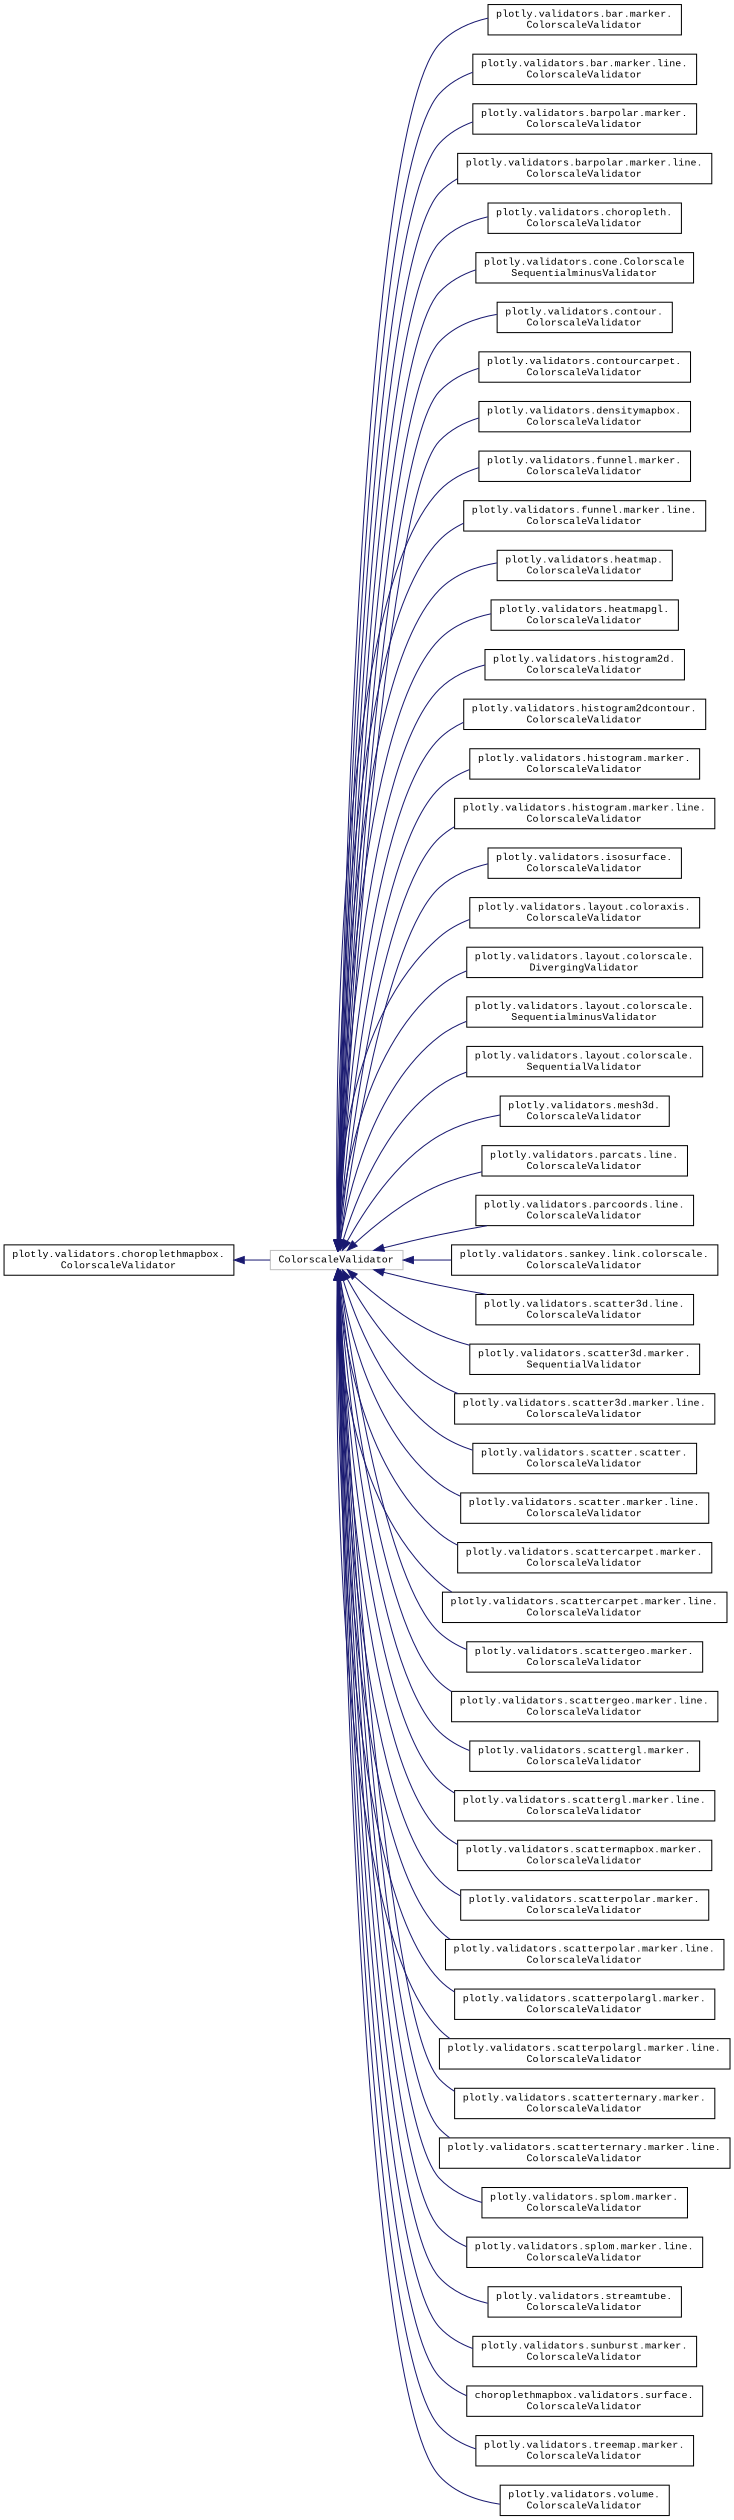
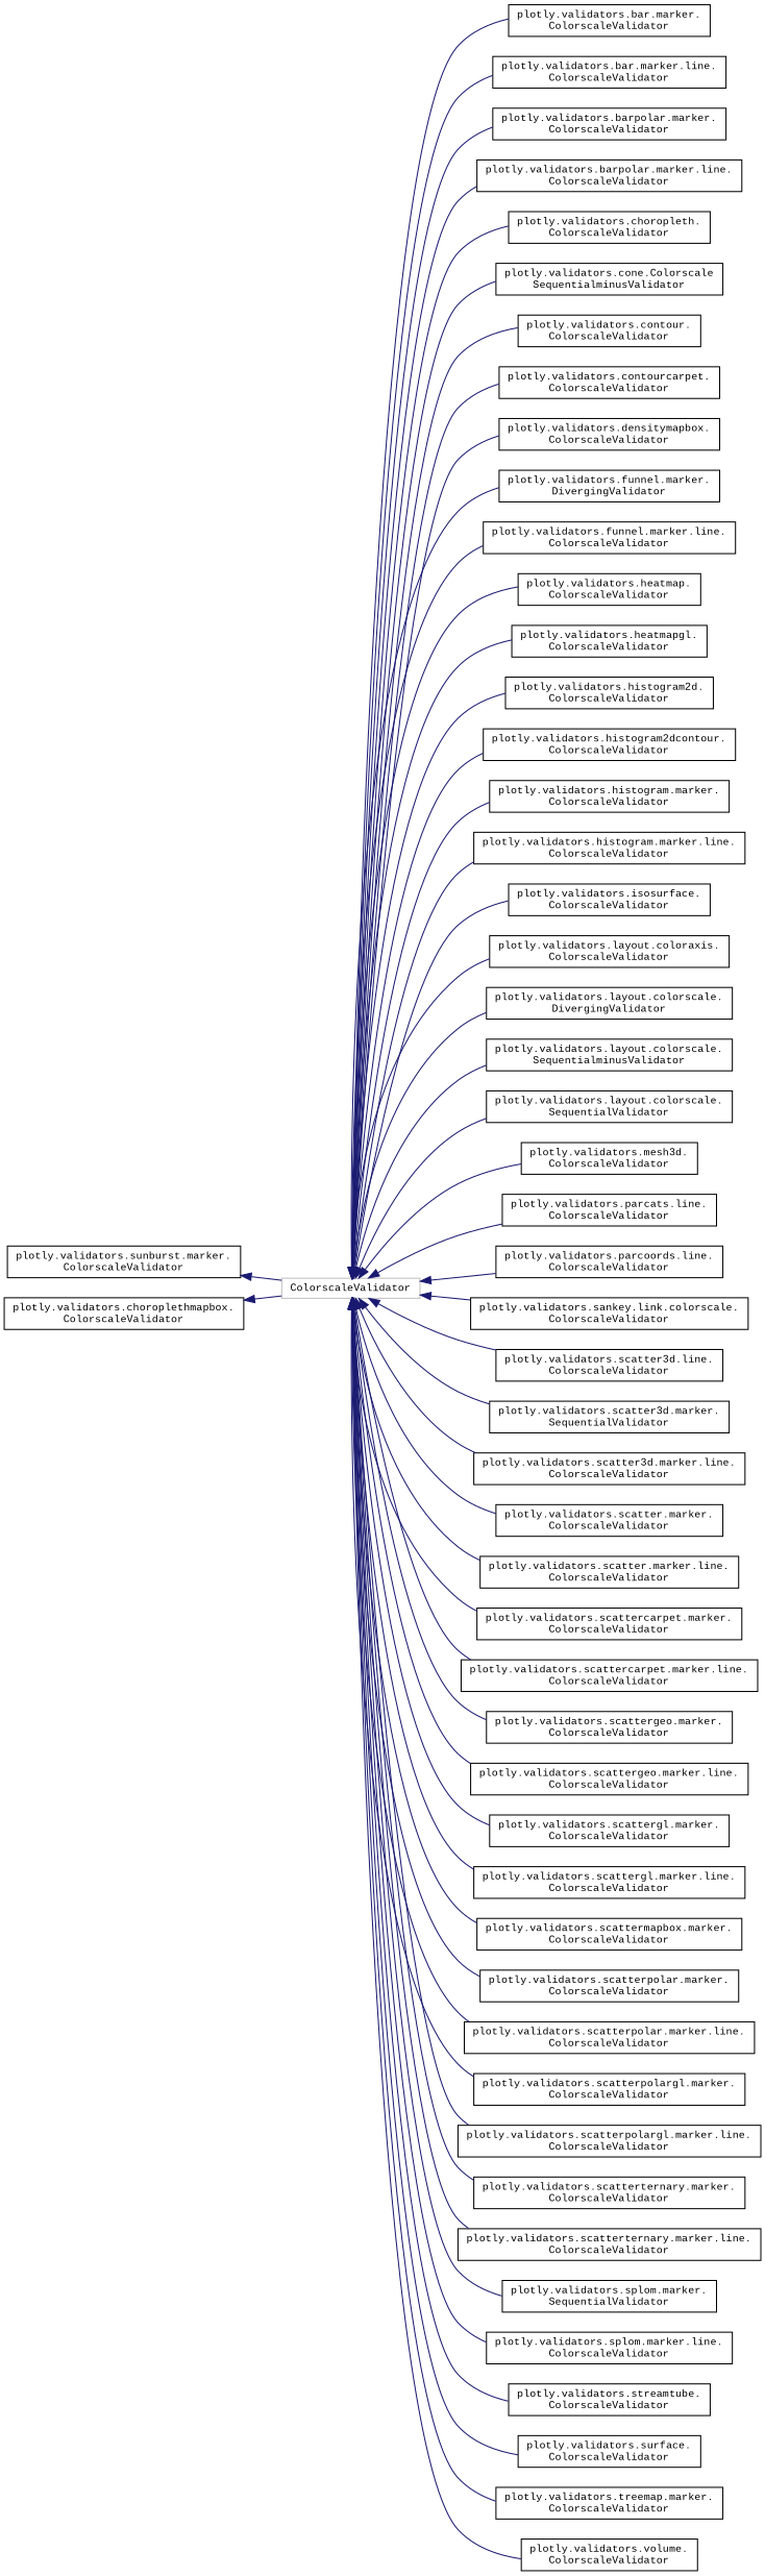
  digraph {
    fontname="Liberation Mono"
    rankdir=LR
    node [color=black fillcolor=white fontname="Liberation Mono" fontsize=10 shape=record style=filled]
    edge [color=midnightblue dir=back fontname="Liberation Mono" fontsize=10 labelfontname=Helvetica labelfontsize=10 style=solid]
    n1 [color=grey75 height=0.2 label=ColorscaleValidator width=0.4]
    n2 [height=0.2 label="plotly.validators.bar.marker.\lColorscaleValidator" width=0.4]
    n3 [height=0.2 label="plotly.validators.bar.marker.line.\lColorscaleValidator" width=0.4]
    n4 [height=0.2 label="plotly.validators.barpolar.marker.\lColorscaleValidator" width=0.4]
    n5 [height=0.2 label="plotly.validators.barpolar.marker.line.\lColorscaleValidator" width=0.4]
    n6 [height=0.2 label="plotly.validators.choropleth.\lColorscaleValidator" width=0.4]
    n7 [height=0.2 label="plotly.validators.cone.Colorscale\lSequentialminusValidator" width=0.4]
    n8 [height=0.2 label="plotly.validators.contour.\lColorscaleValidator" width=0.4]
    n9 [height=0.2 label="plotly.validators.contourcarpet.\lColorscaleValidator" width=0.4]
    n10 [height=0.2 label="plotly.validators.densitymapbox.\lColorscaleValidator" width=0.4]
-   n11 [height=0.2 label="plotly.validators.funnel.marker.\lColorscaleValidator" width=0.4]
+   n11 [height=0.2 label="plotly.validators.funnel.marker.\lDivergingValidator" width=0.4]
    n12 [height=0.2 label="plotly.validators.funnel.marker.line.\lColorscaleValidator" width=0.4]
    n13 [height=0.2 label="plotly.validators.heatmap.\lColorscaleValidator" width=0.4]
    n14 [height=0.2 label="plotly.validators.heatmapgl.\lColorscaleValidator" width=0.4]
    n15 [height=0.2 label="plotly.validators.histogram2d.\lColorscaleValidator" width=0.4]
    n16 [height=0.2 label="plotly.validators.histogram2dcontour.\lColorscaleValidator" width=0.4]
    n17 [height=0.2 label="plotly.validators.histogram.marker.\lColorscaleValidator" width=0.4]
    n18 [height=0.2 label="plotly.validators.histogram.marker.line.\lColorscaleValidator" width=0.4]
    n19 [height=0.2 label="plotly.validators.isosurface.\lColorscaleValidator" width=0.4]
    n20 [height=0.2 label="plotly.validators.layout.coloraxis.\lColorscaleValidator" width=0.4]
    n21 [height=0.2 label="plotly.validators.layout.colorscale.\lDivergingValidator" width=0.4]
    n22 [height=0.2 label="plotly.validators.layout.colorscale.\lSequentialminusValidator" width=0.4]
    n23 [height=0.2 label="plotly.validators.layout.colorscale.\lSequentialValidator" width=0.4]
    n24 [height=0.2 label="plotly.validators.mesh3d.\lColorscaleValidator" width=0.4]
    n25 [height=0.2 label="plotly.validators.parcats.line.\lColorscaleValidator" width=0.4]
    n26 [height=0.2 label="plotly.validators.parcoords.line.\lColorscaleValidator" width=0.4]
    n27 [height=0.2 label="plotly.validators.sankey.link.colorscale.\lColorscaleValidator" width=0.4]
    n28 [height=0.2 label="plotly.validators.scatter3d.line.\lColorscaleValidator" width=0.4]
    n29 [height=0.2 label="plotly.validators.scatter3d.marker.\lSequentialValidator" width=0.4]
    n30 [height=0.2 label="plotly.validators.scatter3d.marker.line.\lColorscaleValidator" width=0.4]
-   n31 [height=0.2 label="plotly.validators.scatter.scatter.\lColorscaleValidator" width=0.4]
+   n31 [height=0.2 label="plotly.validators.scatter.marker.\lColorscaleValidator" width=0.4]
    n32 [height=0.2 label="plotly.validators.scatter.marker.line.\lColorscaleValidator" width=0.4]
    n33 [height=0.2 label="plotly.validators.scattercarpet.marker.\lColorscaleValidator" width=0.4]
    n34 [height=0.2 label="plotly.validators.scattercarpet.marker.line.\lColorscaleValidator" width=0.4]
    n35 [height=0.2 label="plotly.validators.scattergeo.marker.\lColorscaleValidator" width=0.4]
    n36 [height=0.2 label="plotly.validators.scattergeo.marker.line.\lColorscaleValidator" width=0.4]
    n37 [height=0.2 label="plotly.validators.scattergl.marker.\lColorscaleValidator" width=0.4]
    n38 [height=0.2 label="plotly.validators.scattergl.marker.line.\lColorscaleValidator" width=0.4]
    n39 [height=0.2 label="plotly.validators.scattermapbox.marker.\lColorscaleValidator" width=0.4]
    n40 [height=0.2 label="plotly.validators.scatterpolar.marker.\lColorscaleValidator" width=0.4]
    n41 [height=0.2 label="plotly.validators.scatterpolar.marker.line.\lColorscaleValidator" width=0.4]
    n42 [height=0.2 label="plotly.validators.scatterpolargl.marker.\lColorscaleValidator" width=0.4]
    n43 [height=0.2 label="plotly.validators.scatterpolargl.marker.line.\lColorscaleValidator" width=0.4]
    n44 [height=0.2 label="plotly.validators.scatterternary.marker.\lColorscaleValidator" width=0.4]
    n45 [height=0.2 label="plotly.validators.scatterternary.marker.line.\lColorscaleValidator" width=0.4]
-   n46 [height=0.2 label="plotly.validators.splom.marker.\lColorscaleValidator" width=0.4]
+   n46 [height=0.2 label="plotly.validators.splom.marker.\lSequentialValidator" width=0.4]
    n47 [height=0.2 label="plotly.validators.splom.marker.line.\lColorscaleValidator" width=0.4]
    n48 [height=0.2 label="plotly.validators.streamtube.\lColorscaleValidator" width=0.4]
    n49 [height=0.2 label="plotly.validators.sunburst.marker.\lColorscaleValidator" width=0.4]
-   n50 [height=0.2 label="choroplethmapbox.validators.surface.\lColorscaleValidator" width=0.4]
+   n50 [height=0.2 label="plotly.validators.surface.\lColorscaleValidator" width=0.4]
    n51 [height=0.2 label="plotly.validators.treemap.marker.\lColorscaleValidator" width=0.4]
    n52 [height=0.2 label="plotly.validators.volume.\lColorscaleValidator" width=0.4]
    n53 [height=0.2 label="plotly.validators.choroplethmapbox.\lColorscaleValidator" width=0.4]
    n1 -> n2
    n1 -> n3
    n1 -> n4
    n1 -> n5
    n1 -> n6
    n1 -> n7
    n1 -> n8
    n1 -> n9
    n1 -> n10
    n1 -> n11
    n1 -> n12
    n1 -> n13
    n1 -> n14
    n1 -> n15
    n1 -> n16
    n1 -> n17
    n1 -> n18
    n1 -> n19
    n1 -> n20
    n1 -> n21
    n1 -> n22
    n1 -> n23
    n1 -> n24
    n1 -> n25
    n1 -> n26
    n1 -> n27
    n1 -> n28
    n1 -> n29
    n1 -> n30
    n1 -> n31
    n1 -> n32
    n1 -> n33
    n1 -> n34
    n1 -> n35
    n1 -> n36
    n1 -> n37
    n1 -> n38
    n1 -> n39
    n1 -> n40
    n1 -> n41
    n1 -> n42
    n1 -> n43
    n1 -> n44
    n1 -> n45
    n1 -> n46
    n1 -> n47
    n1 -> n48
-   n1 -> n49
+   n49 -> n1
    n1 -> n50
    n1 -> n51
    n1 -> n52
    n53 -> n1
  }
